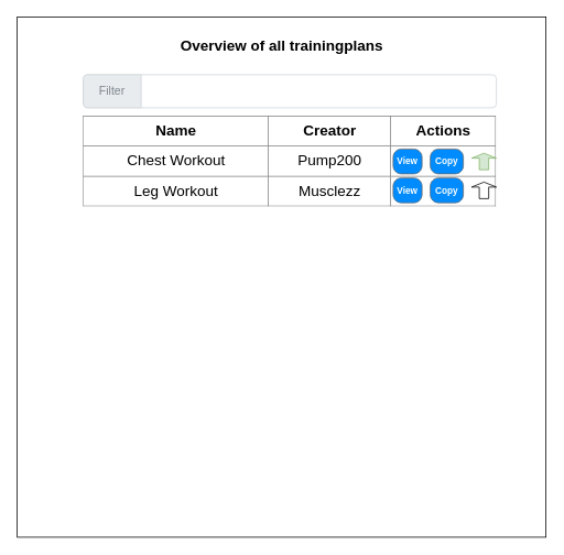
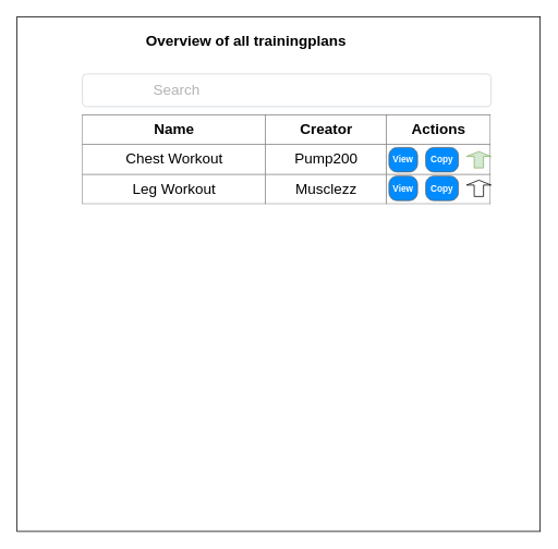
  <mxCell id="0" />
  <mxCell id="1" parent="0" />
  <mxCell id="2" value="" style="rounded=0;whiteSpace=wrap;html=1;" vertex="1" parent="1"><mxGeometry x="20" y="20" width="640" height="630" as="geometry" /></mxCell>
- <mxCell id="3" value="Overview of all trainingplans" style="text;html=1;align=center;verticalAlign=middle;resizable=0;points=[];autosize=1;fontSize=18;fontStyle=1" vertex="1" parent="1"><mxGeometry x="210" y="40" width="260" height="30" as="geometry" /></mxCell>
+ <mxCell id="3" value="Overview of all trainingplans" style="text;html=1;align=center;verticalAlign=middle;resizable=0;points=[];autosize=1;fontSize=18;fontStyle=1" vertex="1" parent="1"><mxGeometry x="170" y="35" width="260" height="30" as="geometry" /></mxCell>
  <mxCell id="4" value="&lt;table border=&quot;1&quot; width=&quot;100%&quot; style=&quot;width: 100% ; height: 100% ; border-collapse: collapse&quot;&gt;&lt;tbody&gt;&lt;tr&gt;&lt;td align=&quot;center&quot;&gt;&lt;b&gt;Name&lt;/b&gt;&lt;/td&gt;&lt;td align=&quot;center&quot;&gt;&lt;b&gt;Creator&lt;/b&gt;&lt;/td&gt;&lt;td align=&quot;center&quot;&gt;&lt;b&gt;Actions&lt;/b&gt;&lt;/td&gt;&lt;/tr&gt;&lt;tr&gt;&lt;td align=&quot;center&quot;&gt;Chest Workout&lt;/td&gt;&lt;td align=&quot;center&quot;&gt;Pump200&lt;/td&gt;&lt;td align=&quot;center&quot;&gt;&lt;br&gt;&lt;/td&gt;&lt;/tr&gt;&lt;tr&gt;&lt;td align=&quot;center&quot;&gt;Leg Workout&lt;/td&gt;&lt;td align=&quot;center&quot;&gt;Musclezz&lt;/td&gt;&lt;td align=&quot;center&quot;&gt;&lt;br&gt;&lt;/td&gt;&lt;/tr&gt;&lt;/tbody&gt;&lt;/table&gt;" style="text;html=1;strokeColor=none;fillColor=none;overflow=fill;fontSize=18;" vertex="1" parent="1"><mxGeometry x="100" y="140" width="500" height="110" as="geometry" /></mxCell>
  <mxCell id="5" value="View" style="strokeWidth=1;shadow=0;dashed=0;align=center;html=1;shape=mxgraph.mockup.buttons.button;strokeColor=#666666;fontColor=#ffffff;mainText=;buttonStyle=round;fontSize=11;fontStyle=1;fillColor=#008cff;whiteSpace=wrap;" vertex="1" parent="1"><mxGeometry x="475" y="180" width="35" height="30" as="geometry" /></mxCell>
  <mxCell id="6" value="Copy" style="strokeWidth=1;shadow=0;dashed=0;align=center;html=1;shape=mxgraph.mockup.buttons.button;strokeColor=#666666;fontColor=#ffffff;mainText=;buttonStyle=round;fontSize=11;fontStyle=1;fillColor=#008cff;whiteSpace=wrap;" vertex="1" parent="1"><mxGeometry x="520" y="180" width="40" height="30" as="geometry" /></mxCell>
  <mxCell id="7" value="View" style="strokeWidth=1;shadow=0;dashed=0;align=center;html=1;shape=mxgraph.mockup.buttons.button;strokeColor=#666666;fontColor=#ffffff;mainText=;buttonStyle=round;fontSize=11;fontStyle=1;fillColor=#008cff;whiteSpace=wrap;" vertex="1" parent="1"><mxGeometry x="475" y="215" width="35" height="30" as="geometry" /></mxCell>
  <mxCell id="8" value="Copy" style="strokeWidth=1;shadow=0;dashed=0;align=center;html=1;shape=mxgraph.mockup.buttons.button;strokeColor=#666666;fontColor=#ffffff;mainText=;buttonStyle=round;fontSize=11;fontStyle=1;fillColor=#008cff;whiteSpace=wrap;" vertex="1" parent="1"><mxGeometry x="520" y="215" width="40" height="30" as="geometry" /></mxCell>
  <mxCell id="9" value="" style="html=1;shadow=0;dashed=0;shape=mxgraph.bootstrap.rrect;rSize=5;strokeColor=#CED4DA;html=1;whiteSpace=wrap;fillColor=#FFFFFF;fontColor=#7D868C;align=left;spacing=15;spacingLeft=40;fontSize=14;" vertex="1" parent="1"><mxGeometry x="100" y="90" width="500" height="40" as="geometry" /></mxCell>
- <mxCell id="10" value="Filter" style="html=1;shadow=0;dashed=0;shape=mxgraph.bootstrap.leftButton;strokeColor=inherit;gradientColor=inherit;fontColor=inherit;fillColor=#E9ECEF;rSize=5;perimeter=none;whiteSpace=wrap;resizeHeight=1;fontSize=14;" vertex="1" parent="9"><mxGeometry width="70" height="40" as="geometry" /></mxCell>
+ <mxCell id="11" value="&lt;font color=&quot;#b3b3b3&quot;&gt;Search&lt;/font&gt;" style="text;html=1;align=center;verticalAlign=middle;resizable=0;points=[];autosize=1;fontSize=18;" vertex="1" parent="9"><mxGeometry x="80" y="5" width="70" height="30" as="geometry" /></mxCell>
  <mxCell id="12" value="" style="shape=singleArrow;direction=north;whiteSpace=wrap;html=1;fontSize=11;arrowWidth=0.38;arrowSize=0.3;fillColor=#d5e8d4;strokeColor=#82b366;" vertex="1" parent="1"><mxGeometry x="570" y="185" width="30" height="20" as="geometry" /></mxCell>
  <mxCell id="13" value="" style="shape=singleArrow;direction=north;whiteSpace=wrap;html=1;fontSize=11;arrowWidth=0.38;arrowSize=0.3;" vertex="1" parent="1"><mxGeometry x="570" y="220" width="30" height="20" as="geometry" /></mxCell>
